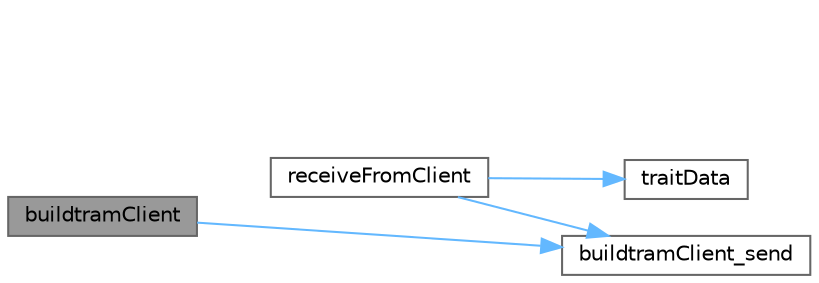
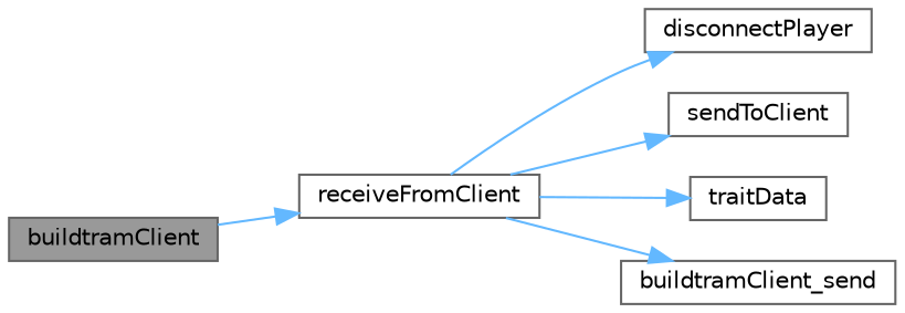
  digraph {
    rankdir=LR
    node [color=grey40 fillcolor=white fontname=Helvetica fontsize=10 shape=box style=filled]
    edge [color=steelblue1 fontname=Helvetica fontsize=10 labelfontname=Helvetica labelfontsize=10 style=solid]
    n1 [color=gray40 fillcolor=grey60 fontcolor=black height=0.2 label=buildtramClient width=0.4]
    n2 [height=0.2 label=receiveFromClient width=0.4]
+   n3 [height=0.2 label=disconnectPlayer width=0.4]
+   n4 [height=0.2 label=sendToClient width=0.4]
    n5 [height=0.2 label=traitData width=0.4]
    n6 [height=0.2 label=buildtramClient_send width=0.4]
-   n1 -> n6
+   n1 -> n2
+   n2 -> n3
+   n2 -> n4
    n2 -> n5
    n2 -> n6
  }
